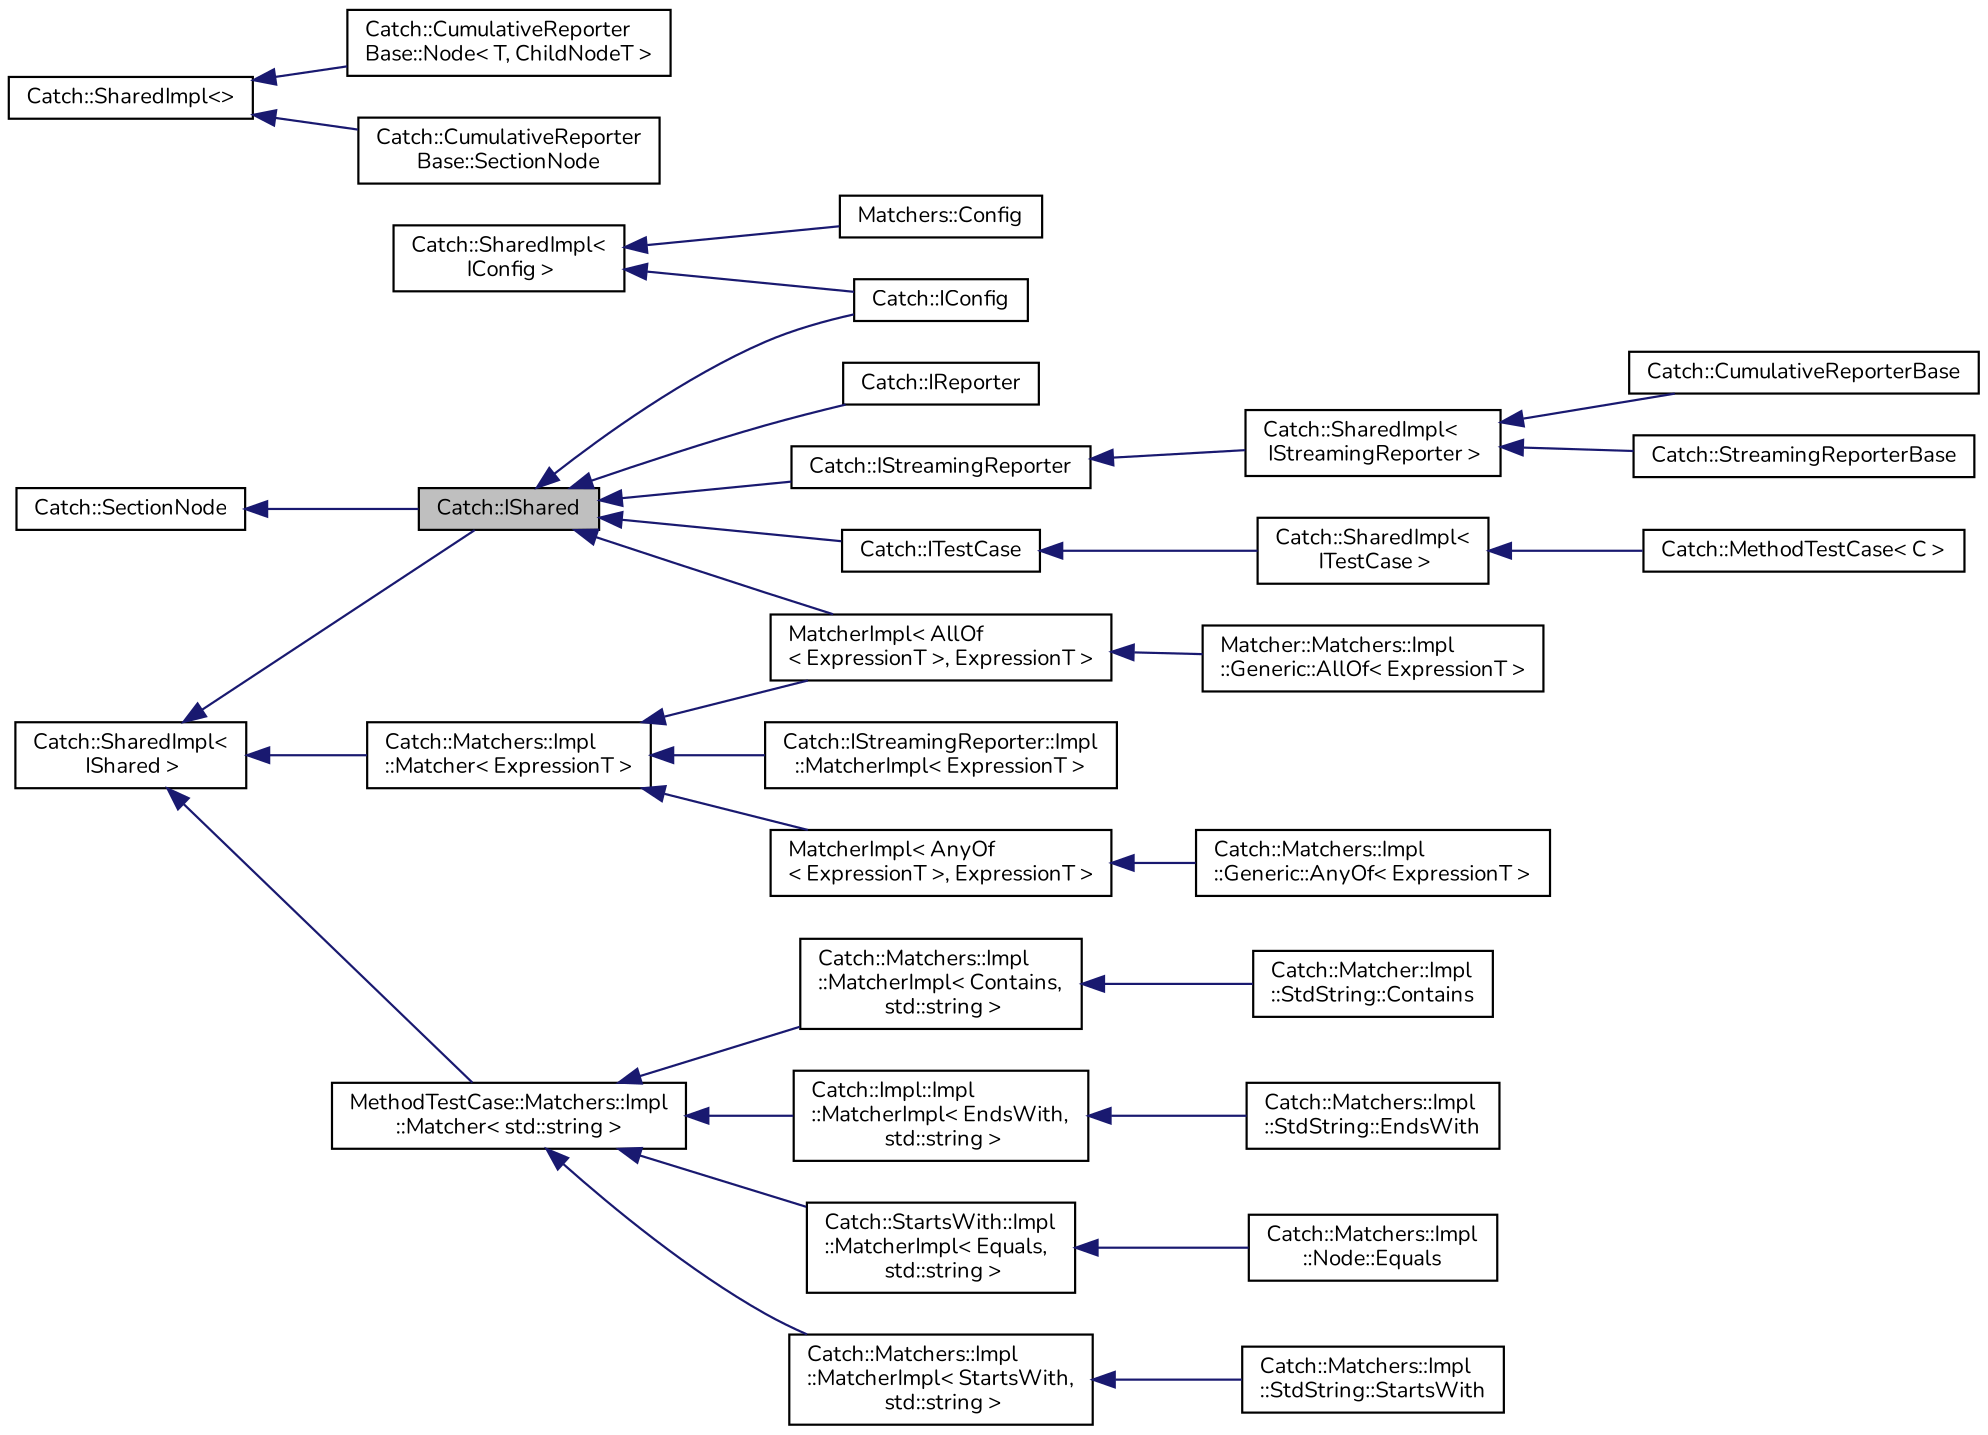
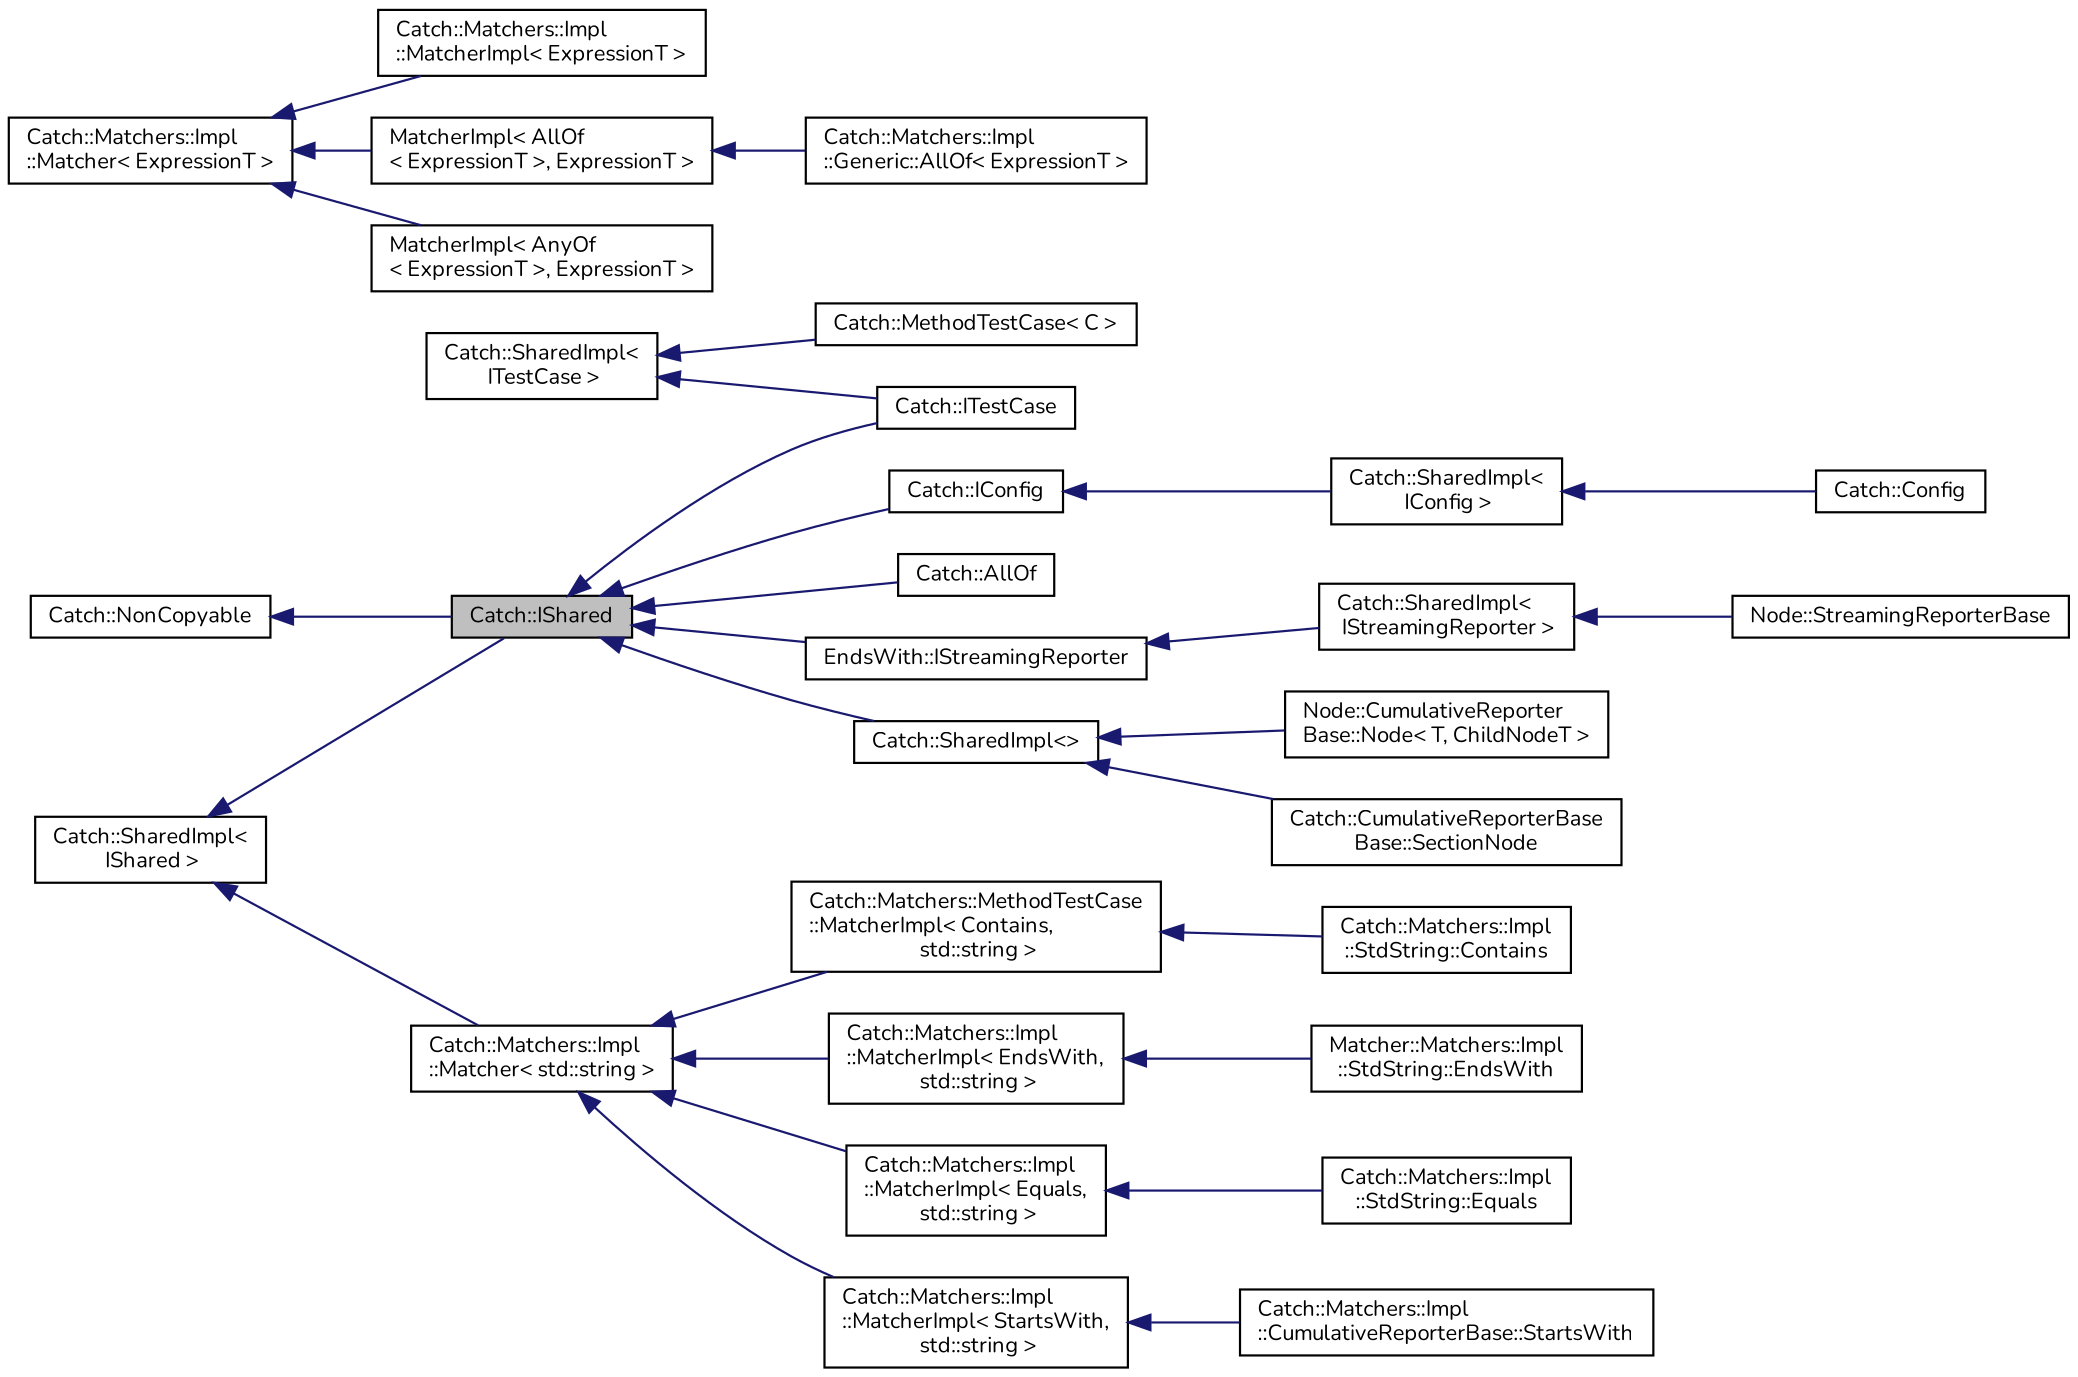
  digraph {
    fontname=Nunito
    rankdir=LR
    node [color=black fillcolor=white fontname=Nunito fontsize=10 shape=record style=filled]
    edge [color=midnightblue dir=back fontname=Nunito fontsize=10 labelfontname=Helvetica labelfontsize=10 style=solid]
    n1 [fillcolor=grey75 fontcolor=black height=0.2 label="Catch::IShared" width=0.4]
    n2 [height=0.2 label="Catch::IConfig" width=0.4]
-   n3 [height=0.2 label="Catch::IReporter" width=0.4]
-   n4 [height=0.2 label="Catch::IStreamingReporter" width=0.4]
+   n3 [height=0.2 label="Catch::AllOf" width=0.4]
+   n4 [height=0.2 label="EndsWith::IStreamingReporter" width=0.4]
    n5 [height=0.2 label="Catch::ITestCase" width=0.4]
    n6 [height=0.2 label="Catch::SharedImpl\<\>" width=0.4]
    n7 [height=0.2 label="Catch::SharedImpl\<\l IConfig \>" width=0.4]
    n8 [height=0.2 label="Catch::SharedImpl\<\l IStreamingReporter \>" width=0.4]
    n9 [height=0.2 label="Catch::SharedImpl\<\l ITestCase \>" width=0.4]
    n10 [height=0.2 label="Catch::SharedImpl\<\l IShared \>" width=0.4]
    n11 [height=0.2 label="Catch::Matchers::Impl\l::Matcher\< ExpressionT \>" width=0.4]
-   n12 [height=0.2 label="MethodTestCase::Matchers::Impl\l::Matcher\< std::string \>" width=0.4]
-   n13 [height=0.2 label="Catch::CumulativeReporter\lBase::Node\< T, ChildNodeT \>" width=0.4]
-   n14 [height=0.2 label="Catch::CumulativeReporter\lBase::SectionNode" width=0.4]
-   n15 [height=0.2 label="Catch::SectionNode" width=0.4]
-   n16 [height=0.2 label="Matchers::Config" width=0.4]
-   n17 [height=0.2 label="Catch::CumulativeReporterBase" width=0.4]
-   n18 [height=0.2 label="Catch::StreamingReporterBase" width=0.4]
+   n12 [height=0.2 label="Catch::Matchers::Impl\l::Matcher\< std::string \>" width=0.4]
+   n13 [height=0.2 label="Node::CumulativeReporter\lBase::Node\< T, ChildNodeT \>" width=0.4]
+   n14 [height=0.2 label="Catch::CumulativeReporterBase\lBase::SectionNode" width=0.4]
+   n15 [height=0.2 label="Catch::NonCopyable" width=0.4]
+   n16 [height=0.2 label="Catch::Config" width=0.4]
+   n18 [height=0.2 label="Node::StreamingReporterBase" width=0.4]
    n19 [height=0.2 label="Catch::MethodTestCase\< C \>" width=0.4]
-   n20 [height=0.2 label="Catch::IStreamingReporter::Impl\l::MatcherImpl\< ExpressionT \>" width=0.4]
+   n20 [height=0.2 label="Catch::Matchers::Impl\l::MatcherImpl\< ExpressionT \>" width=0.4]
    n21 [height=0.2 label="MatcherImpl\< AllOf\l\< ExpressionT \>, ExpressionT \>" width=0.4]
    n22 [height=0.2 label="MatcherImpl\< AnyOf\l\< ExpressionT \>, ExpressionT \>" width=0.4]
-   n23 [height=0.2 label="Catch::Matchers::Impl\l::MatcherImpl\< Contains,\l std::string \>" width=0.4]
-   n24 [height=0.2 label="Catch::Impl::Impl\l::MatcherImpl\< EndsWith,\l std::string \>" width=0.4]
-   n25 [height=0.2 label="Catch::StartsWith::Impl\l::MatcherImpl\< Equals,\l std::string \>" width=0.4]
+   n23 [height=0.2 label="Catch::Matchers::MethodTestCase\l::MatcherImpl\< Contains,\l std::string \>" width=0.4]
+   n24 [height=0.2 label="Catch::Matchers::Impl\l::MatcherImpl\< EndsWith,\l std::string \>" width=0.4]
+   n25 [height=0.2 label="Catch::Matchers::Impl\l::MatcherImpl\< Equals,\l std::string \>" width=0.4]
    n26 [height=0.2 label="Catch::Matchers::Impl\l::MatcherImpl\< StartsWith,\l std::string \>" width=0.4]
-   n27 [height=0.2 label="Matcher::Matchers::Impl\l::Generic::AllOf\< ExpressionT \>" width=0.4]
-   n28 [height=0.2 label="Catch::Matchers::Impl\l::Generic::AnyOf\< ExpressionT \>" width=0.4]
-   n29 [height=0.2 label="Catch::Matcher::Impl\l::StdString::Contains" width=0.4]
-   n30 [height=0.2 label="Catch::Matchers::Impl\l::StdString::EndsWith" width=0.4]
-   n31 [height=0.2 label="Catch::Matchers::Impl\l::Node::Equals" width=0.4]
-   n32 [height=0.2 label="Catch::Matchers::Impl\l::StdString::StartsWith" width=0.4]
+   n27 [height=0.2 label="Catch::Matchers::Impl\l::Generic::AllOf\< ExpressionT \>" width=0.4]
+   n29 [height=0.2 label="Catch::Matchers::Impl\l::StdString::Contains" width=0.4]
+   n30 [height=0.2 label="Matcher::Matchers::Impl\l::StdString::EndsWith" width=0.4]
+   n31 [height=0.2 label="Catch::Matchers::Impl\l::StdString::Equals" width=0.4]
+   n32 [height=0.2 label="Catch::Matchers::Impl\l::CumulativeReporterBase::StartsWith" width=0.4]
    n1 -> n2
    n1 -> n3
    n1 -> n4
    n1 -> n5
-   n1 -> n21
-   n7 -> n2
+   n1 -> n6
+   n2 -> n7
    n4 -> n8
-   n5 -> n9
+   n9 -> n5
    n6 -> n13
    n6 -> n14
    n7 -> n16
-   n8 -> n17
    n8 -> n18
    n9 -> n19
    n10 -> n1
-   n10 -> n11
    n10 -> n12
    n11 -> n20
    n11 -> n21
    n11 -> n22
    n12 -> n23
    n12 -> n24
    n12 -> n25
    n12 -> n26
    n15 -> n1
    n21 -> n27
-   n22 -> n28
    n23 -> n29
    n24 -> n30
    n25 -> n31
    n26 -> n32
  }
